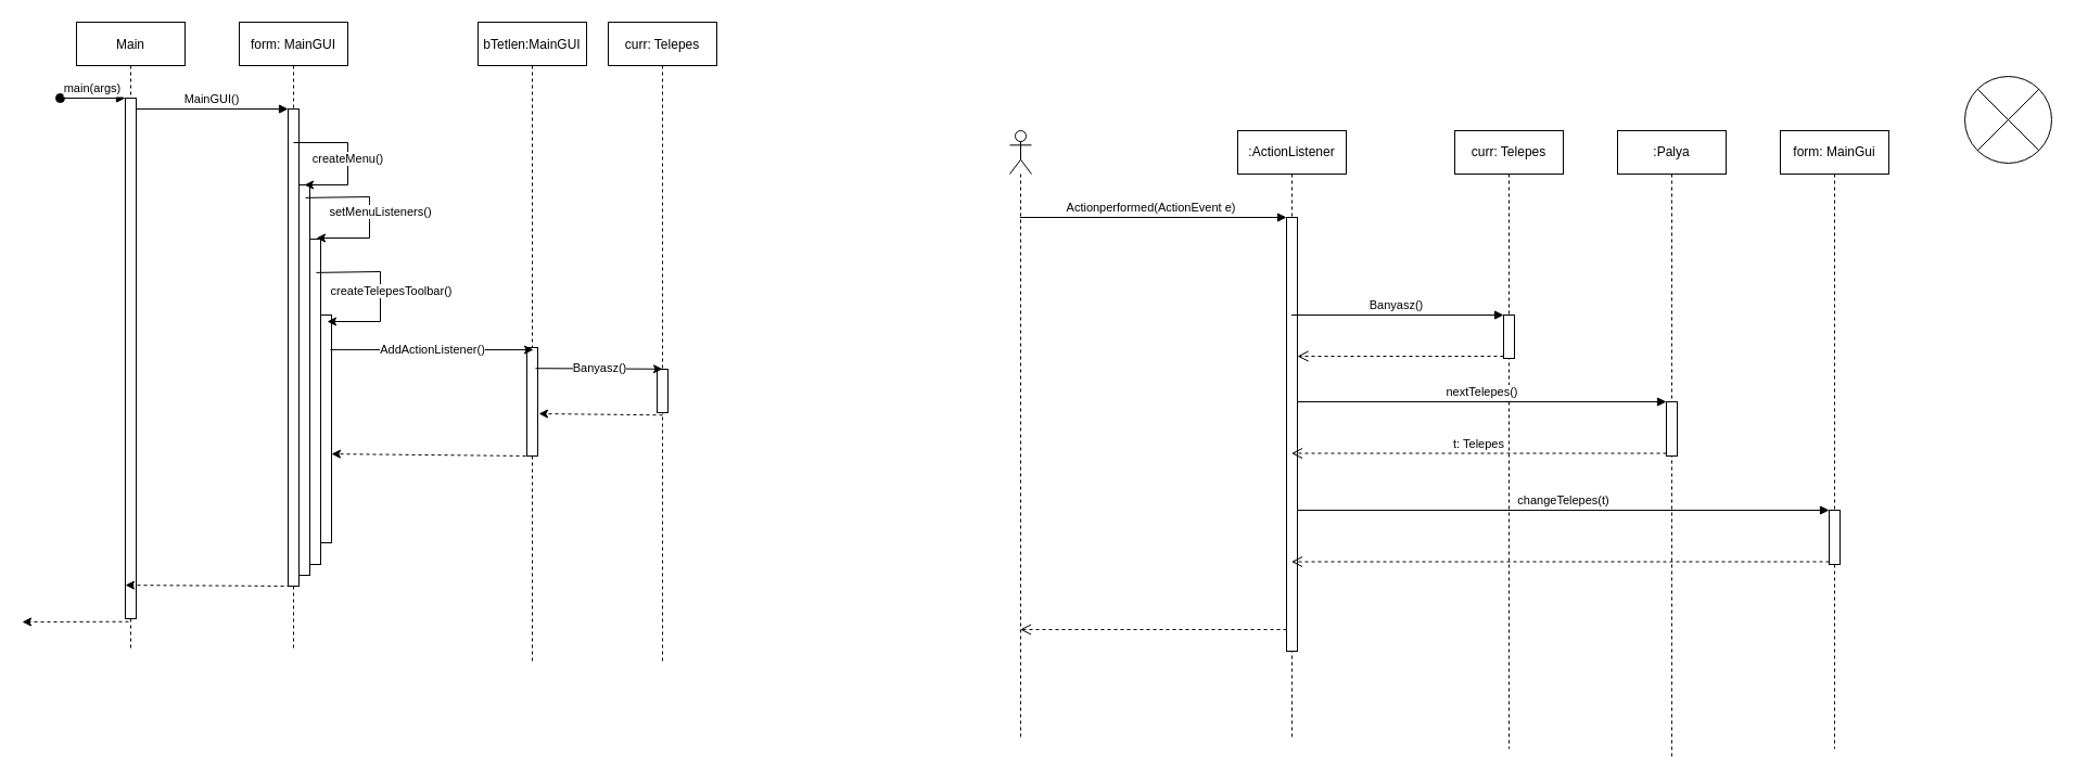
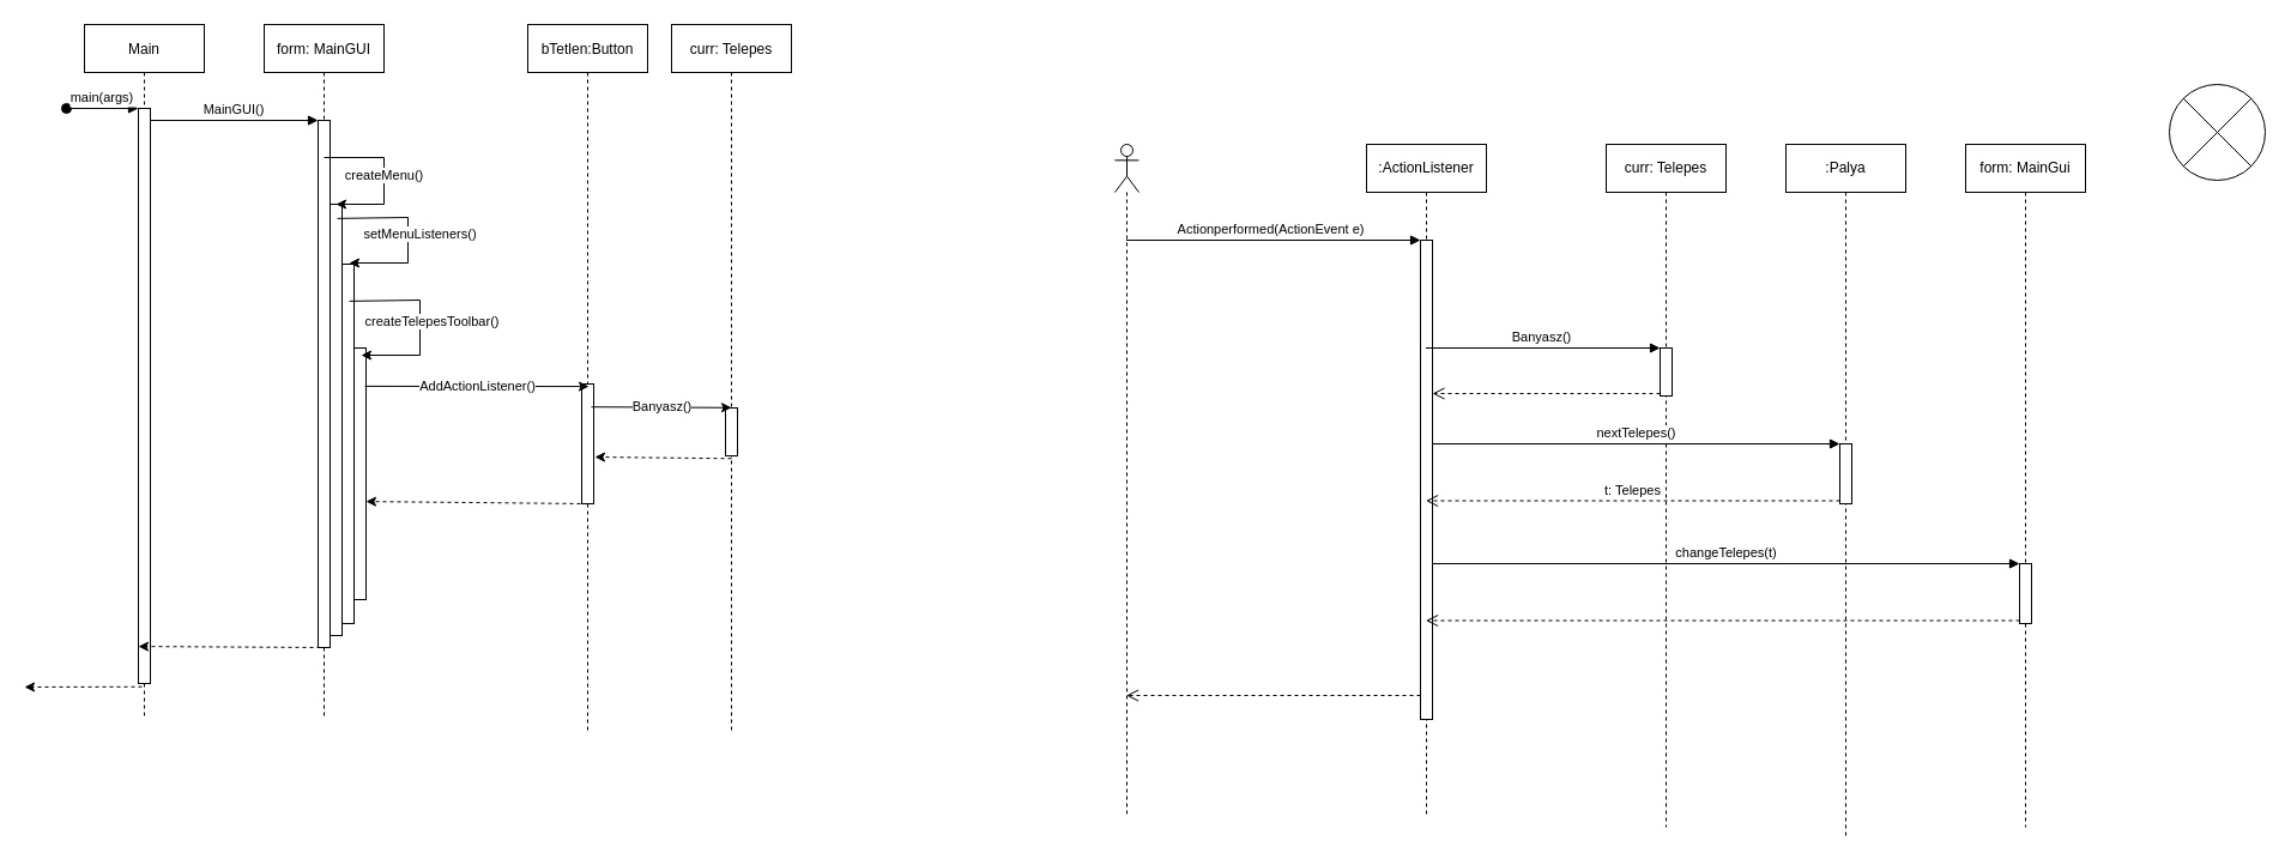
  <mxCell id="0" />
  <mxCell id="1" parent="0" />
  <mxCell id="2" value="Main" style="shape=umlLifeline;perimeter=lifelinePerimeter;container=1;collapsible=0;recursiveResize=0;rounded=0;shadow=0;strokeWidth=1;" vertex="1" parent="1"><mxGeometry x="70" y="20" width="100" height="580" as="geometry" /></mxCell>
  <mxCell id="3" value="" style="points=[];perimeter=orthogonalPerimeter;rounded=0;shadow=0;strokeWidth=1;" vertex="1" parent="2"><mxGeometry x="45" y="70" width="10" height="480" as="geometry" /></mxCell>
  <mxCell id="4" value="main(args)" style="verticalAlign=bottom;startArrow=oval;endArrow=block;startSize=8;shadow=0;strokeWidth=1;" edge="1" parent="2" target="3"><mxGeometry relative="1" as="geometry"><mxPoint x="-15" y="70" as="sourcePoint" /></mxGeometry></mxCell>
  <mxCell id="5" value="form: MainGUI" style="shape=umlLifeline;perimeter=lifelinePerimeter;container=1;collapsible=0;recursiveResize=0;rounded=0;shadow=0;strokeWidth=1;" vertex="1" parent="1"><mxGeometry x="220" y="20" width="100" height="580" as="geometry" /></mxCell>
  <mxCell id="6" value="" style="points=[];perimeter=orthogonalPerimeter;rounded=0;shadow=0;strokeWidth=1;" vertex="1" parent="5"><mxGeometry x="75" y="270" width="10" height="210" as="geometry" /></mxCell>
  <mxCell id="7" value="" style="points=[];perimeter=orthogonalPerimeter;rounded=0;shadow=0;strokeWidth=1;" vertex="1" parent="5"><mxGeometry x="65" y="200" width="10" height="300" as="geometry" /></mxCell>
  <mxCell id="8" value="" style="points=[];perimeter=orthogonalPerimeter;rounded=0;shadow=0;strokeWidth=1;" vertex="1" parent="5"><mxGeometry x="55" y="150" width="10" height="360" as="geometry" /></mxCell>
  <mxCell id="9" value="" style="points=[];perimeter=orthogonalPerimeter;rounded=0;shadow=0;strokeWidth=1;" vertex="1" parent="5"><mxGeometry x="45" y="80" width="10" height="440" as="geometry" /></mxCell>
  <mxCell id="10" value="createMenu()&lt;span style=&quot;color: rgba(0 , 0 , 0 , 0) ; font-family: monospace ; font-size: 0px ; background-color: rgb(248 , 249 , 250)&quot;&gt;%3CmxGraphModel%3E%3Croot%3E%3CmxCell%20id%3D%220%22%2F%3E%3CmxCell%20id%3D%221%22%20parent%3D%220%22%2F%3E%3CmxCell%20id%3D%222%22%20value%3D%22form%3A%20MainGUI%22%20style%3D%22shape%3DumlLifeline%3Bperimeter%3DlifelinePerimeter%3Bcontainer%3D1%3Bcollapsible%3D0%3BrecursiveResize%3D0%3Brounded%3D0%3Bshadow%3D0%3BstrokeWidth%3D1%3B%22%20vertex%3D%221%22%20parent%3D%221%22%3E%3CmxGeometry%20x%3D%22300%22%20y%3D%2280%22%20width%3D%22100%22%20height%3D%22300%22%20as%3D%22geometry%22%2F%3E%3C%2FmxCell%3E%3CmxCell%20id%3D%223%22%20value%3D%22%22%20style%3D%22points%3D%5B%5D%3Bperimeter%3DorthogonalPerimeter%3Brounded%3D0%3Bshadow%3D0%3BstrokeWidth%3D1%3B%22%20vertex%3D%221%22%20parent%3D%222%22%3E%3CmxGeometry%20x%3D%2245%22%20y%3D%2280%22%20width%3D%2210%22%20height%3D%22160%22%20as%3D%22geometry%22%2F%3E%3C%2FmxCell%3E%3C%2Froot%3E%3C%2FmxGraphModel%3E&lt;/span&gt;" style="endArrow=classic;html=1;rounded=0;" edge="1" parent="5"><mxGeometry width="50" height="50" relative="1" as="geometry"><mxPoint x="50" y="111" as="sourcePoint" /><mxPoint x="60" y="150" as="targetPoint" /><Array as="points"><mxPoint x="100" y="111" /><mxPoint x="100" y="150" /></Array></mxGeometry></mxCell>
  <mxCell id="11" value="setMenuListeners()" style="endArrow=classic;html=1;rounded=0;startArrow=none;exitX=0.6;exitY=0.033;exitDx=0;exitDy=0;exitPerimeter=0;" edge="1" parent="5" source="8"><mxGeometry x="-0.006" y="10" width="50" height="50" relative="1" as="geometry"><mxPoint x="70" y="156" as="sourcePoint" /><mxPoint x="71" y="199" as="targetPoint" /><Array as="points"><mxPoint x="120" y="161" /><mxPoint x="120" y="199" /></Array><mxPoint as="offset" /></mxGeometry></mxCell>
  <mxCell id="12" value="createTelepesToolbar()" style="endArrow=classic;html=1;rounded=0;startArrow=none;exitX=0.6;exitY=0.103;exitDx=0;exitDy=0;exitPerimeter=0;" edge="1" parent="5" source="7"><mxGeometry x="-0.006" y="10" width="50" height="50" relative="1" as="geometry"><mxPoint x="83" y="230" as="sourcePoint" /><mxPoint x="81" y="276" as="targetPoint" /><Array as="points"><mxPoint x="130" y="230" /><mxPoint x="130" y="276" /></Array><mxPoint as="offset" /></mxGeometry></mxCell>
  <mxCell id="13" value="MainGUI()" style="verticalAlign=bottom;endArrow=block;entryX=0;entryY=0;shadow=0;strokeWidth=1;" edge="1" parent="1" source="3" target="9"><mxGeometry relative="1" as="geometry"><mxPoint x="265" y="100" as="sourcePoint" /></mxGeometry></mxCell>
- <mxCell id="14" value="bTetlen:MainGUI" style="shape=umlLifeline;perimeter=lifelinePerimeter;container=1;collapsible=0;recursiveResize=0;rounded=0;shadow=0;strokeWidth=1;" vertex="1" parent="1"><mxGeometry x="440" y="20" width="100" height="590" as="geometry" /></mxCell>
+ <mxCell id="14" value="bTetlen:Button" style="shape=umlLifeline;perimeter=lifelinePerimeter;container=1;collapsible=0;recursiveResize=0;rounded=0;shadow=0;strokeWidth=1;" vertex="1" parent="1"><mxGeometry x="440" y="20" width="100" height="590" as="geometry" /></mxCell>
  <mxCell id="15" value="" style="points=[];perimeter=orthogonalPerimeter;rounded=0;shadow=0;strokeWidth=1;" vertex="1" parent="14"><mxGeometry x="45" y="300" width="10" height="100" as="geometry" /></mxCell>
  <mxCell id="16" value="AddActionListener()" style="endArrow=classic;html=1;exitX=0.9;exitY=0.152;exitDx=0;exitDy=0;exitPerimeter=0;entryX=0.51;entryY=0.512;entryDx=0;entryDy=0;entryPerimeter=0;" edge="1" parent="1" source="6" target="14"><mxGeometry width="50" height="50" relative="1" as="geometry"><mxPoint x="390" y="390" as="sourcePoint" /><mxPoint x="487" y="326" as="targetPoint" /></mxGeometry></mxCell>
  <mxCell id="17" value="curr: Telepes" style="shape=umlLifeline;perimeter=lifelinePerimeter;container=1;collapsible=0;recursiveResize=0;rounded=0;shadow=0;strokeWidth=1;" vertex="1" parent="1"><mxGeometry x="560" y="20" width="100" height="590" as="geometry" /></mxCell>
  <mxCell id="18" value="" style="points=[];perimeter=orthogonalPerimeter;rounded=0;shadow=0;strokeWidth=1;" vertex="1" parent="17"><mxGeometry x="45" y="320" width="10" height="40" as="geometry" /></mxCell>
  <mxCell id="19" value="Banyasz()" style="endArrow=classic;html=1;exitX=0.53;exitY=0.541;exitDx=0;exitDy=0;exitPerimeter=0;entryX=0.5;entryY=0.542;entryDx=0;entryDy=0;entryPerimeter=0;" edge="1" parent="1" source="14" target="17"><mxGeometry width="50" height="50" relative="1" as="geometry"><mxPoint x="390" y="390" as="sourcePoint" /><mxPoint x="440" y="340" as="targetPoint" /></mxGeometry></mxCell>
  <mxCell id="20" value="" style="endArrow=classic;html=1;exitX=0.5;exitY=0.614;exitDx=0;exitDy=0;exitPerimeter=0;dashed=1;" edge="1" parent="1" source="17"><mxGeometry width="50" height="50" relative="1" as="geometry"><mxPoint x="390" y="390" as="sourcePoint" /><mxPoint x="496" y="381" as="targetPoint" /></mxGeometry></mxCell>
  <mxCell id="21" value="" style="endArrow=classic;html=1;dashed=1;entryX=1;entryY=0.61;entryDx=0;entryDy=0;entryPerimeter=0;" edge="1" parent="1" target="6"><mxGeometry width="50" height="50" relative="1" as="geometry"><mxPoint x="490" y="420" as="sourcePoint" /><mxPoint x="370" y="420" as="targetPoint" /></mxGeometry></mxCell>
  <mxCell id="22" value="" style="endArrow=classic;html=1;dashed=1;entryX=0.45;entryY=0.895;entryDx=0;entryDy=0;entryPerimeter=0;exitX=0.8;exitY=1;exitDx=0;exitDy=0;exitPerimeter=0;" edge="1" parent="1" source="9" target="2"><mxGeometry width="50" height="50" relative="1" as="geometry"><mxPoint x="265" y="521.9" as="sourcePoint" /><mxPoint x="80" y="520" as="targetPoint" /></mxGeometry></mxCell>
  <mxCell id="23" value="" style="endArrow=classic;html=1;dashed=1;exitX=0.48;exitY=0.953;exitDx=0;exitDy=0;exitPerimeter=0;" edge="1" parent="1" source="2"><mxGeometry width="50" height="50" relative="1" as="geometry"><mxPoint x="120" y="530" as="sourcePoint" /><mxPoint x="20" y="573" as="targetPoint" /></mxGeometry></mxCell>
  <mxCell id="24" value=":ActionListener" style="shape=umlLifeline;perimeter=lifelinePerimeter;whiteSpace=wrap;html=1;container=1;collapsible=0;recursiveResize=0;outlineConnect=0;" vertex="1" parent="1"><mxGeometry x="1140" y="120" width="100" height="560" as="geometry" /></mxCell>
  <mxCell id="25" value="" style="html=1;points=[];perimeter=orthogonalPerimeter;" vertex="1" parent="24"><mxGeometry x="45" y="80" width="10" height="400" as="geometry" /></mxCell>
  <mxCell id="26" value="" style="shape=umlLifeline;participant=umlActor;perimeter=lifelinePerimeter;whiteSpace=wrap;html=1;container=1;collapsible=0;recursiveResize=0;verticalAlign=top;spacingTop=36;outlineConnect=0;" vertex="1" parent="1"><mxGeometry x="930" y="120" width="20" height="560" as="geometry" /></mxCell>
  <mxCell id="27" value="Actionperformed(ActionEvent e)" style="html=1;verticalAlign=bottom;endArrow=block;entryX=0;entryY=0;" edge="1" parent="1" source="26" target="25"><mxGeometry x="-0.021" relative="1" as="geometry"><mxPoint x="1005" y="170" as="sourcePoint" /><mxPoint as="offset" /></mxGeometry></mxCell>
  <mxCell id="28" value="" style="html=1;verticalAlign=bottom;endArrow=open;dashed=1;endSize=8;exitX=0;exitY=0.95;" edge="1" parent="1" source="25" target="26"><mxGeometry x="0.102" y="-58" relative="1" as="geometry"><mxPoint x="1005" y="246" as="targetPoint" /><mxPoint as="offset" /></mxGeometry></mxCell>
  <mxCell id="29" value="curr: Telepes" style="shape=umlLifeline;perimeter=lifelinePerimeter;whiteSpace=wrap;html=1;container=1;collapsible=0;recursiveResize=0;outlineConnect=0;" vertex="1" parent="1"><mxGeometry x="1340" y="120" width="100" height="570" as="geometry" /></mxCell>
  <mxCell id="30" value="" style="html=1;points=[];perimeter=orthogonalPerimeter;" vertex="1" parent="29"><mxGeometry x="45" y="170" width="10" height="40" as="geometry" /></mxCell>
  <mxCell id="31" value="Banyasz()" style="html=1;verticalAlign=bottom;endArrow=block;entryX=0;entryY=0;" edge="1" parent="1" source="24" target="30"><mxGeometry x="-0.018" relative="1" as="geometry"><mxPoint x="1405" y="275" as="sourcePoint" /><mxPoint as="offset" /></mxGeometry></mxCell>
  <mxCell id="32" value="" style="html=1;verticalAlign=bottom;endArrow=open;dashed=1;endSize=8;exitX=0;exitY=0.95;" edge="1" parent="1" source="30" target="25"><mxGeometry relative="1" as="geometry"><mxPoint x="1405" y="351" as="targetPoint" /></mxGeometry></mxCell>
  <mxCell id="33" value=":Palya" style="shape=umlLifeline;perimeter=lifelinePerimeter;whiteSpace=wrap;html=1;container=1;collapsible=0;recursiveResize=0;outlineConnect=0;" vertex="1" parent="1"><mxGeometry x="1490" y="120" width="100" height="580" as="geometry" /></mxCell>
  <mxCell id="34" value="" style="html=1;points=[];perimeter=orthogonalPerimeter;" vertex="1" parent="33"><mxGeometry x="45" y="250" width="10" height="50" as="geometry" /></mxCell>
  <mxCell id="35" value="nextTelepes()" style="html=1;verticalAlign=bottom;endArrow=block;entryX=0;entryY=0;" edge="1" parent="1" source="25" target="34"><mxGeometry relative="1" as="geometry"><mxPoint x="1545" y="420" as="sourcePoint" /></mxGeometry></mxCell>
  <mxCell id="36" value="t: Telepes" style="html=1;verticalAlign=bottom;endArrow=open;dashed=1;endSize=8;exitX=0;exitY=0.95;" edge="1" parent="1" source="34" target="24"><mxGeometry relative="1" as="geometry"><mxPoint x="1545" y="496" as="targetPoint" /></mxGeometry></mxCell>
  <mxCell id="37" value="form: MainGui" style="shape=umlLifeline;perimeter=lifelinePerimeter;whiteSpace=wrap;html=1;container=1;collapsible=0;recursiveResize=0;outlineConnect=0;" vertex="1" parent="1"><mxGeometry x="1640" y="120" width="100" height="570" as="geometry" /></mxCell>
  <mxCell id="38" value="" style="html=1;points=[];perimeter=orthogonalPerimeter;" vertex="1" parent="37"><mxGeometry x="45" y="350" width="10" height="50" as="geometry" /></mxCell>
  <mxCell id="39" value="changeTelepes(t)" style="html=1;verticalAlign=bottom;endArrow=block;entryX=0;entryY=0;" edge="1" parent="1" source="25" target="38"><mxGeometry relative="1" as="geometry"><mxPoint x="1665" y="550" as="sourcePoint" /></mxGeometry></mxCell>
  <mxCell id="40" value="" style="html=1;verticalAlign=bottom;endArrow=open;dashed=1;endSize=8;exitX=0;exitY=0.95;" edge="1" parent="1" source="38" target="24"><mxGeometry relative="1" as="geometry"><mxPoint x="1665" y="626" as="targetPoint" /></mxGeometry></mxCell>
  <mxCell id="41" value="" style="shape=sumEllipse;perimeter=ellipsePerimeter;whiteSpace=wrap;html=1;backgroundOutline=1;" vertex="1" parent="1"><mxGeometry x="1810" y="70" width="80" height="80" as="geometry" /></mxCell>
